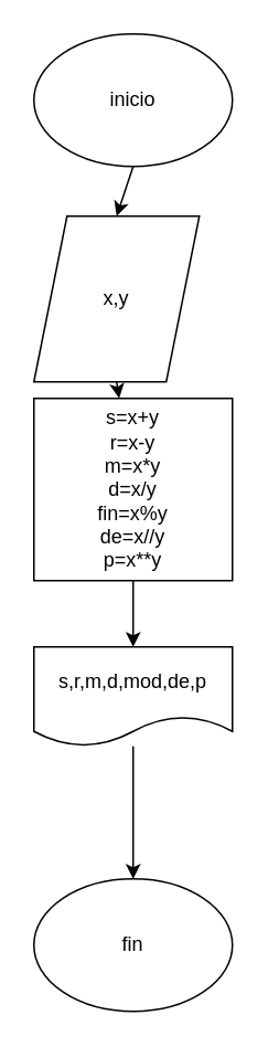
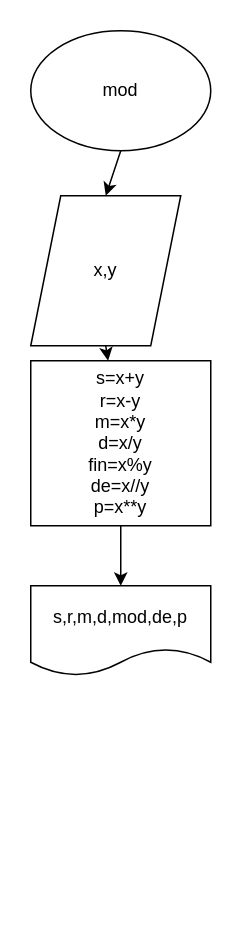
  <mxCell id="0" />
  <mxCell id="1" parent="0" />
- <mxCell id="2" value="inicio" style="ellipse;whiteSpace=wrap;html=1;" vertex="1" parent="1"><mxGeometry x="20" y="20" width="120" height="80" as="geometry" /></mxCell>
+ <mxCell id="2" value="mod" style="ellipse;whiteSpace=wrap;html=1;" vertex="1" parent="1"><mxGeometry x="20" y="20" width="120" height="80" as="geometry" /></mxCell>
  <mxCell id="3" style="edgeStyle=none;html=1;exitX=0.5;exitY=1;exitDx=0;exitDy=0;" edge="1" parent="1" source="4" target="7"><mxGeometry relative="1" as="geometry" /></mxCell>
  <mxCell id="4" value="x,y" style="shape=parallelogram;perimeter=parallelogramPerimeter;whiteSpace=wrap;html=1;fixedSize=1;" vertex="1" parent="1"><mxGeometry x="20" y="130" width="100" height="100" as="geometry" /></mxCell>
  <mxCell id="5" value="" style="endArrow=classic;html=1;exitX=0.5;exitY=1;exitDx=0;exitDy=0;entryX=0.5;entryY=0;entryDx=0;entryDy=0;" edge="1" parent="1" source="2" target="4"><mxGeometry width="50" height="50" relative="1" as="geometry"><mxPoint x="250" y="230" as="sourcePoint" /><mxPoint x="300" y="180" as="targetPoint" /></mxGeometry></mxCell>
  <mxCell id="6" style="edgeStyle=none;html=1;exitX=0.5;exitY=1;exitDx=0;exitDy=0;" edge="1" parent="1" source="7" target="9"><mxGeometry relative="1" as="geometry" /></mxCell>
  <mxCell id="7" value="s=x+y&lt;br&gt;r=x-y&lt;br&gt;m=x*y&lt;br&gt;d=x/y&lt;br&gt;fin=x%y&lt;br&gt;de=x//y&lt;br&gt;p=x**y" style="rounded=0;whiteSpace=wrap;html=1;" vertex="1" parent="1"><mxGeometry x="20" y="240" width="120" height="110" as="geometry" /></mxCell>
- <mxCell id="8" style="edgeStyle=none;html=1;entryX=0.5;entryY=0;entryDx=0;entryDy=0;" edge="1" parent="1" source="9" target="10"><mxGeometry relative="1" as="geometry" /></mxCell>
  <mxCell id="9" value="s,r,m,d,mod,de,p" style="shape=document;whiteSpace=wrap;html=1;boundedLbl=1;" vertex="1" parent="1"><mxGeometry x="20" y="390" width="120" height="60" as="geometry" /></mxCell>
- <mxCell id="10" value="fin" style="ellipse;whiteSpace=wrap;html=1;" vertex="1" parent="1"><mxGeometry x="20" y="530" width="120" height="80" as="geometry" /></mxCell>
